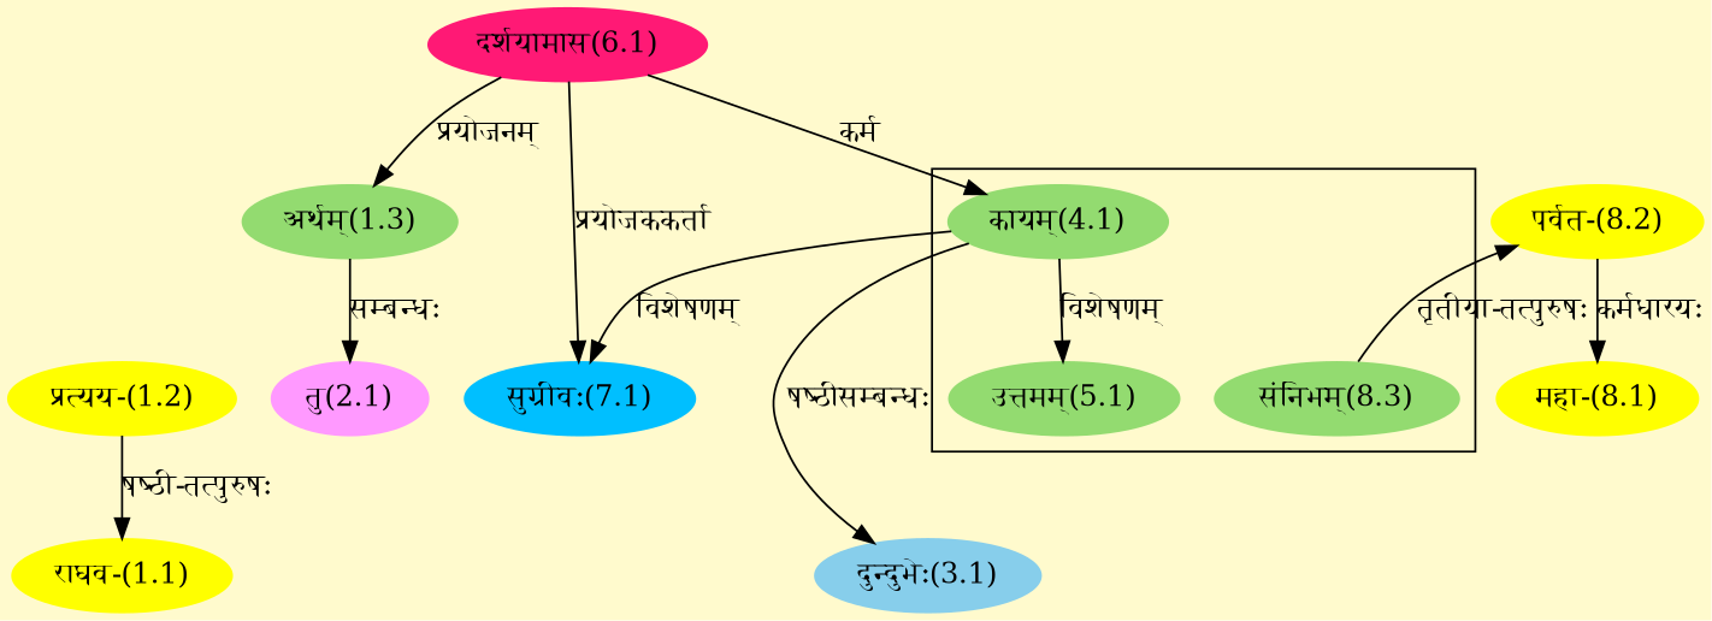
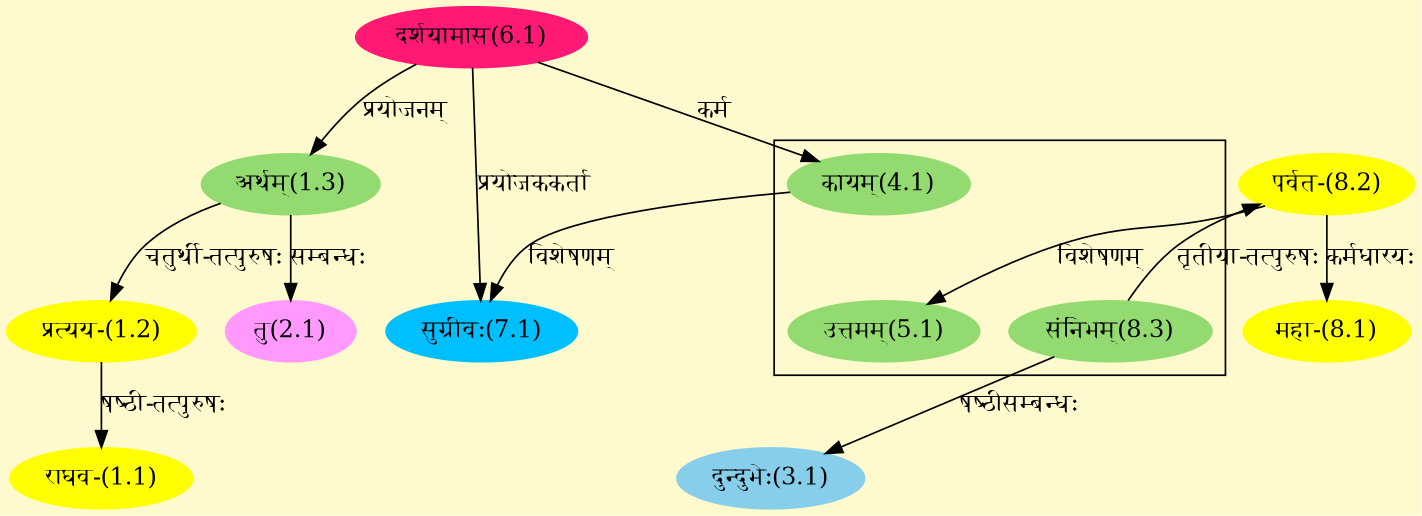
  digraph {
    bgcolor=lemonchiffon1
    compound=true
    rankdir=BT
    node [color="#93DB70" style=filled]
    edge [dir=back]
    n1 [label="उत्तमम्(5.1)"]
    n2 [label="कायम्(4.1)"]
    n3 [label="संनिभम्(8.3)"]
    n4 [color="#FF1975" label="दर्शयामास(6.1)"]
    n5 [color="#FFFF00" label="राघव-(1.1)"]
    n6 [color="#FFFF00" label="प्रत्यय-(1.2)"]
    n7 [label="अर्थम्(1.3)"]
    n8 [color="#FF99FF" label="तु(2.1)"]
    n9 [color="#87CEEB" label="दुन्दुभेः(3.1)"]
    n10 [color="#00BFFF" label="सुग्रीवः(7.1)"]
    n11 [color="#FFFF00" label="महा-(8.1)"]
    n12 [color="#FFFF00" label="पर्वत-(8.2)"]
    subgraph cluster_1 {
      n1
      n2
      n3
    }
-   n1 -> n2 [label="विशेषणम्"]
+   n1 -> n12 [label="विशेषणम्"]
    n2 -> n4 [label="कर्म"]
    n5 -> n6 [label="षष्ठी-तत्पुरुषः"]
+   n6 -> n7 [label="चतुर्थी-तत्पुरुषः"]
    n7 -> n4 [label="प्रयोजनम्"]
    n8 -> n7 [label="सम्बन्धः"]
-   n9 -> n2 [label="षष्ठीसम्बन्धः"]
+   n9 -> n3 [label="षष्ठीसम्बन्धः"]
    n10 -> n2 [label="विशेषणम्"]
    n10 -> n4 [label="प्रयोजककर्ता"]
    n11 -> n12 [label="कर्मधारयः"]
    n12 -> n3 [label="तृतीया-तत्पुरुषः"]
  }
